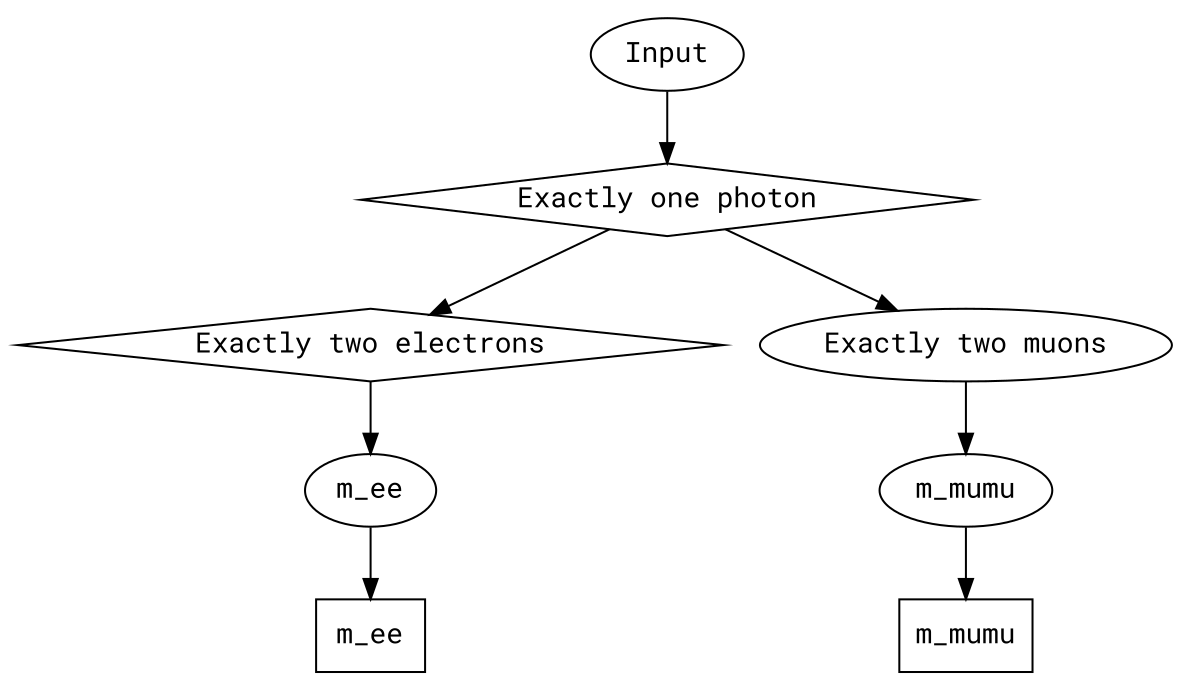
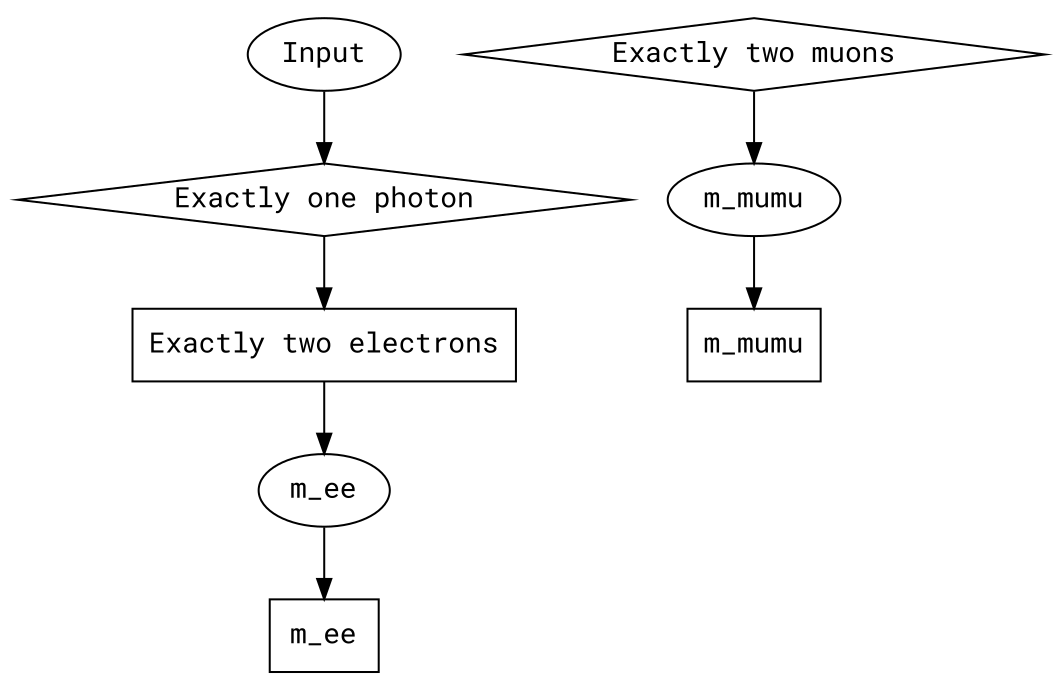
  digraph {
    fontname="Roboto Mono"
    node [fontname="Roboto Mono" shape=diamond]
    edge [fontname="Roboto Mono"]
    n1 [label=Input shape=ellipse]
    n2 [label="Exactly one photon"]
-   n3 [label="Exactly two electrons"]
-   n4 [label="Exactly two muons" shape=ellipse]
+   n3 [label="Exactly two electrons" shape=box]
+   n4 [label="Exactly two muons"]
    n5 [label=m_ee shape=oval]
    n6 [label=m_mumu shape=oval]
    n7 [label=m_ee shape=box]
    n8 [label=m_mumu shape=box]
    n1 -> n2
    n2 -> n3
-   n2 -> n4
    n3 -> n5
    n4 -> n6
    n5 -> n7
    n6 -> n8
  }
